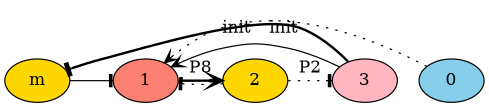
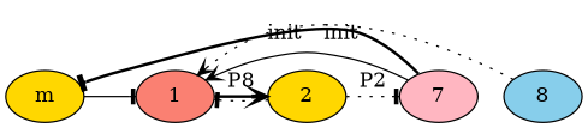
  digraph {
    node [fillcolor=gold shape=ellipse style=filled]
    edge [arrowhead=tee constraint=false style=dotted weight=2]
    m
    1 [fillcolor=salmon]
-   0 [fillcolor=skyblue]
+   0 [fillcolor=skyblue label=8]
    2
-   3 [fillcolor=lightpink]
+   3 [fillcolor=lightpink label=7]
    subgraph sub_1 {
      rank=same
      rankdir=LR
      m
      1
      0
      2
      3
    }
    m -> 1 [style=solid weight=1]
    1 -> 2 [arrowhead=vee label=P8 style=bold]
    0 -> 1 [arrowhead=vee label=init]
    2 -> 1 [weight=1]
    2 -> 3 [label=P2]
    3 -> m [label=init style=bold]
    3 -> 1 [arrowhead=vee style=solid weight=1]
  }
